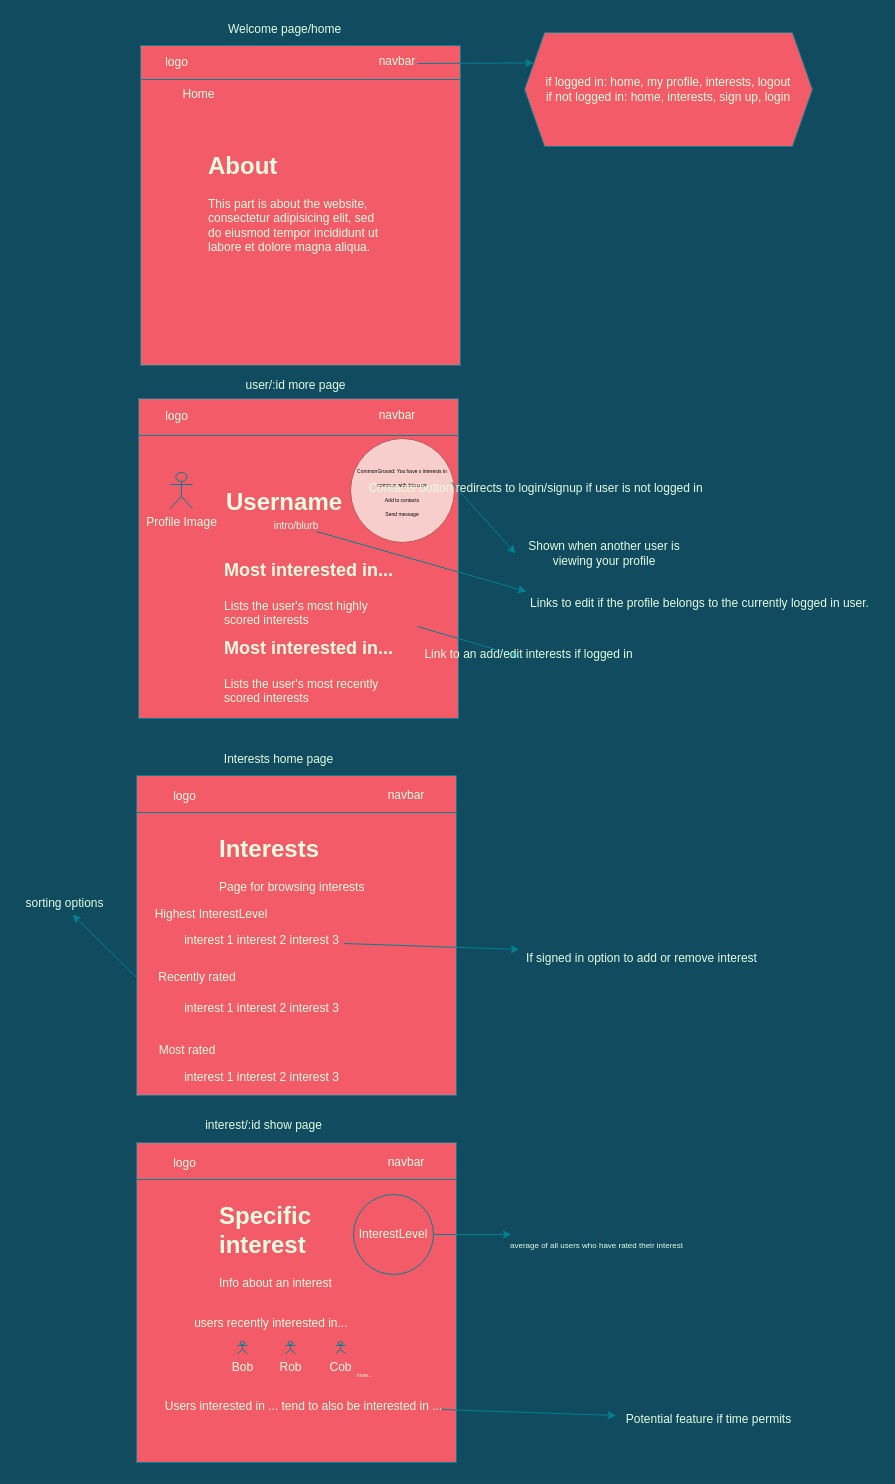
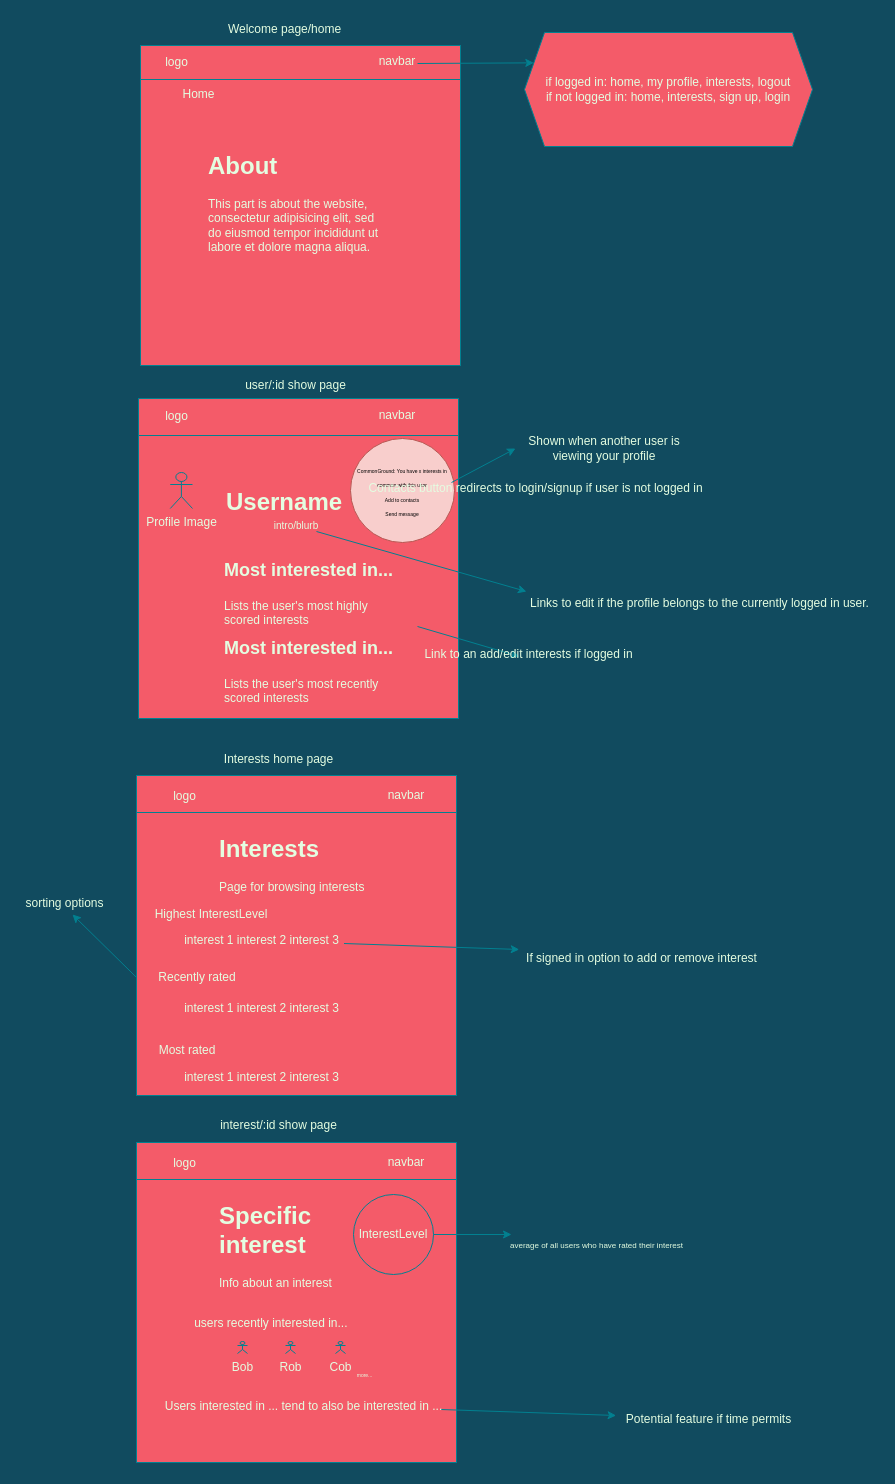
  <mxCell id="0" />
  <mxCell id="1" parent="0" />
  <mxCell id="2" value="" style="shape=internalStorage;whiteSpace=wrap;html=1;backgroundOutline=1;rounded=0;sketch=0;strokeColor=#028090;fillColor=#F45B69;fontColor=#E4FDE1;dx=0;dy=34;" vertex="1" parent="1"><mxGeometry x="140" y="45" width="320" height="320" as="geometry" /></mxCell>
  <mxCell id="3" value="Home" style="text;html=1;align=center;verticalAlign=middle;resizable=0;points=[];autosize=1;fontColor=#E4FDE1;" vertex="1" parent="1"><mxGeometry x="177" y="85" width="42" height="18" as="geometry" /></mxCell>
  <mxCell id="4" value="&lt;h1&gt;About&lt;/h1&gt;&lt;p&gt;This part is about the website, consectetur adipisicing elit, sed do eiusmod tempor incididunt ut labore et dolore magna aliqua.&lt;/p&gt;" style="text;html=1;strokeColor=none;fillColor=none;spacing=5;spacingTop=-20;whiteSpace=wrap;overflow=hidden;rounded=0;sketch=0;fontColor=#E4FDE1;" vertex="1" parent="1"><mxGeometry x="203" y="146" width="190" height="120" as="geometry" /></mxCell>
  <mxCell id="5" value="navbar" style="text;html=1;strokeColor=none;fillColor=none;align=center;verticalAlign=middle;whiteSpace=wrap;rounded=0;sketch=0;fontColor=#E4FDE1;" vertex="1" parent="1"><mxGeometry x="377" y="51" width="40" height="20" as="geometry" /></mxCell>
  <mxCell id="6" value="logo&lt;br&gt;" style="text;html=1;align=center;verticalAlign=middle;resizable=0;points=[];autosize=1;fontColor=#E4FDE1;" vertex="1" parent="1"><mxGeometry x="159" y="53" width="33" height="18" as="geometry" /></mxCell>
  <mxCell id="7" value="" style="endArrow=classic;html=1;strokeColor=#028090;fillColor=#F45B69;fontColor=#E4FDE1;entryX=0;entryY=0.25;entryDx=0;entryDy=0;" edge="1" parent="1" target="8"><mxGeometry width="50" height="50" relative="1" as="geometry"><mxPoint x="417" y="63" as="sourcePoint" /><mxPoint x="523" y="75" as="targetPoint" /></mxGeometry></mxCell>
  <mxCell id="8" value="&lt;span style=&quot;text-align: left&quot;&gt;if logged in: home, my profile, interests, logout&lt;br&gt;if not logged in: home, interests, sign up, login&lt;br&gt;&lt;/span&gt;" style="shape=hexagon;perimeter=hexagonPerimeter2;whiteSpace=wrap;html=1;fixedSize=1;rounded=0;sketch=0;strokeColor=#028090;fillColor=#F45B69;fontColor=#E4FDE1;" vertex="1" parent="1"><mxGeometry x="524" y="32" width="288" height="114" as="geometry" /></mxCell>
  <mxCell id="9" value="" style="shape=internalStorage;whiteSpace=wrap;html=1;backgroundOutline=1;rounded=0;sketch=0;strokeColor=#028090;fillColor=#F45B69;fontColor=#E4FDE1;dx=0;dy=37;" vertex="1" parent="1"><mxGeometry x="138" y="398" width="320" height="320" as="geometry" /></mxCell>
  <mxCell id="10" value="navbar" style="text;html=1;strokeColor=none;fillColor=none;align=center;verticalAlign=middle;whiteSpace=wrap;rounded=0;sketch=0;fontColor=#E4FDE1;" vertex="1" parent="1"><mxGeometry x="377" y="405" width="40" height="20" as="geometry" /></mxCell>
  <mxCell id="11" value="logo&lt;br&gt;" style="text;html=1;align=center;verticalAlign=middle;resizable=0;points=[];autosize=1;fontColor=#E4FDE1;" vertex="1" parent="1"><mxGeometry x="159" y="407" width="33" height="18" as="geometry" /></mxCell>
  <mxCell id="12" value="Profile Image" style="shape=umlActor;verticalLabelPosition=bottom;verticalAlign=top;html=1;outlineConnect=0;rounded=0;sketch=0;strokeColor=#028090;fillColor=#F45B69;fontColor=#E4FDE1;" vertex="1" parent="1"><mxGeometry x="169.75" y="472" width="22.25" height="36" as="geometry" /></mxCell>
  <mxCell id="13" value="&lt;h1&gt;Username&lt;/h1&gt;&lt;p&gt;&lt;/p&gt;" style="text;html=1;strokeColor=none;fillColor=none;spacing=5;spacingTop=-20;whiteSpace=wrap;overflow=hidden;rounded=0;sketch=0;fontColor=#E4FDE1;" vertex="1" parent="1"><mxGeometry x="221" y="482" width="165" height="40" as="geometry" /></mxCell>
  <mxCell id="14" value="&lt;font style=&quot;font-size: 10px&quot;&gt;intro/blurb&lt;/font&gt;" style="text;html=1;strokeColor=none;fillColor=none;align=center;verticalAlign=middle;whiteSpace=wrap;rounded=0;sketch=0;fontColor=#E4FDE1;" vertex="1" parent="1"><mxGeometry x="275.5" y="515" width="40" height="20" as="geometry" /></mxCell>
  <mxCell id="15" value="&lt;h1&gt;&lt;font style=&quot;font-size: 18px&quot;&gt;Most interested in...&lt;/font&gt;&lt;/h1&gt;&lt;div&gt;Lists the user's most highly scored interests&lt;/div&gt;" style="text;html=1;strokeColor=none;fillColor=none;spacing=5;spacingTop=-20;whiteSpace=wrap;overflow=hidden;rounded=0;sketch=0;fontColor=#E4FDE1;" vertex="1" parent="1"><mxGeometry x="218.5" y="548" width="190" height="120" as="geometry" /></mxCell>
  <mxCell id="16" value="&lt;h1&gt;&lt;font style=&quot;font-size: 18px&quot;&gt;Most interested in...&lt;/font&gt;&lt;/h1&gt;&lt;div&gt;Lists the user's most recently scored interests&lt;/div&gt;" style="text;html=1;strokeColor=none;fillColor=none;spacing=5;spacingTop=-20;whiteSpace=wrap;overflow=hidden;rounded=0;sketch=0;fontColor=#E4FDE1;" vertex="1" parent="1"><mxGeometry x="218.5" y="626" width="194.5" height="79" as="geometry" /></mxCell>
  <mxCell id="17" value="&lt;font style=&quot;font-size: 5px&quot;&gt;CommonGround: You have x interests in common with this user&lt;br&gt;Add to contacts&lt;br&gt;Send message&lt;br&gt;&lt;/font&gt;" style="ellipse;whiteSpace=wrap;html=1;aspect=fixed;rounded=0;sketch=0;fillColor=#f8cecc;strokeColor=#b85450;" vertex="1" parent="1"><mxGeometry x="350" y="438" width="104" height="104" as="geometry" /></mxCell>
  <mxCell id="18" value="" style="endArrow=classic;html=1;strokeColor=#028090;fillColor=#F45B69;fontColor=#E4FDE1;entryX=0;entryY=0.5;entryDx=0;entryDy=0;" edge="1" parent="1" target="19"><mxGeometry width="50" height="50" relative="1" as="geometry"><mxPoint x="451" y="482" as="sourcePoint" /><mxPoint x="508" y="449" as="targetPoint" /></mxGeometry></mxCell>
- <mxCell id="19" value="Shown when another user is viewing your profile" style="text;html=1;strokeColor=none;fillColor=none;align=center;verticalAlign=middle;whiteSpace=wrap;rounded=0;sketch=0;fontColor=#E4FDE1;" vertex="1" parent="1"><mxGeometry x="515" y="536" width="178" height="34" as="geometry" /></mxCell>
+ <mxCell id="19" value="Shown when another user is viewing your profile" style="text;html=1;strokeColor=none;fillColor=none;align=center;verticalAlign=middle;whiteSpace=wrap;rounded=0;sketch=0;fontColor=#E4FDE1;" vertex="1" parent="1"><mxGeometry x="515" y="431" width="178" height="34" as="geometry" /></mxCell>
  <mxCell id="20" value="" style="endArrow=classic;html=1;strokeColor=#028090;fillColor=#F45B69;fontColor=#E4FDE1;" edge="1" parent="1"><mxGeometry width="50" height="50" relative="1" as="geometry"><mxPoint x="316" y="531" as="sourcePoint" /><mxPoint x="526" y="591" as="targetPoint" /></mxGeometry></mxCell>
  <mxCell id="21" value="Links to edit if the profile belongs to the currently logged in user." style="text;html=1;align=center;verticalAlign=middle;resizable=0;points=[];autosize=1;fontColor=#E4FDE1;" vertex="1" parent="1"><mxGeometry x="524" y="594" width="349" height="18" as="geometry" /></mxCell>
  <mxCell id="22" value="" style="endArrow=classic;html=1;strokeColor=#028090;fillColor=#F45B69;fontColor=#E4FDE1;" edge="1" parent="1"><mxGeometry width="50" height="50" relative="1" as="geometry"><mxPoint x="417" y="626" as="sourcePoint" /><mxPoint x="519" y="656" as="targetPoint" /></mxGeometry></mxCell>
  <mxCell id="23" value="Link to an add/edit interests if logged in" style="text;html=1;align=center;verticalAlign=middle;resizable=0;points=[];autosize=1;fontColor=#E4FDE1;" vertex="1" parent="1"><mxGeometry x="419" y="645" width="218" height="18" as="geometry" /></mxCell>
- <mxCell id="24" value="user/:id more page" style="text;html=1;align=center;verticalAlign=middle;resizable=0;points=[];autosize=1;fontColor=#E4FDE1;" vertex="1" parent="1"><mxGeometry x="239" y="376" width="111" height="18" as="geometry" /></mxCell>
+ <mxCell id="24" value="user/:id show page" style="text;html=1;align=center;verticalAlign=middle;resizable=0;points=[];autosize=1;fontColor=#E4FDE1;" vertex="1" parent="1"><mxGeometry x="239" y="376" width="111" height="18" as="geometry" /></mxCell>
  <mxCell id="25" value="Welcome page/home" style="text;html=1;align=center;verticalAlign=middle;resizable=0;points=[];autosize=1;fontColor=#E4FDE1;" vertex="1" parent="1"><mxGeometry x="222" y="20" width="123" height="18" as="geometry" /></mxCell>
  <mxCell id="26" value="" style="group" vertex="1" connectable="0" parent="1"><mxGeometry x="136" y="775" width="625.75" height="320" as="geometry" /></mxCell>
  <mxCell id="27" value="" style="shape=internalStorage;whiteSpace=wrap;html=1;backgroundOutline=1;rounded=0;sketch=0;strokeColor=#028090;fillColor=#F45B69;fontColor=#E4FDE1;dx=0;dy=37;" vertex="1" parent="26"><mxGeometry width="320" height="320" as="geometry" /></mxCell>
  <mxCell id="28" value="navbar" style="text;html=1;strokeColor=none;fillColor=none;align=center;verticalAlign=middle;whiteSpace=wrap;rounded=0;sketch=0;fontColor=#E4FDE1;" vertex="1" parent="26"><mxGeometry x="249.75" y="10" width="40" height="20" as="geometry" /></mxCell>
  <mxCell id="29" value="logo&lt;br&gt;" style="text;html=1;align=center;verticalAlign=middle;resizable=0;points=[];autosize=1;fontColor=#E4FDE1;" vertex="1" parent="26"><mxGeometry x="31.75" y="12" width="33" height="18" as="geometry" /></mxCell>
  <mxCell id="30" value="&lt;h1&gt;Interests&lt;/h1&gt;&lt;p&gt;Page for browsing interests&lt;/p&gt;" style="text;html=1;strokeColor=none;fillColor=none;spacing=5;spacingTop=-20;whiteSpace=wrap;overflow=hidden;rounded=0;sketch=0;fontColor=#E4FDE1;" vertex="1" parent="26"><mxGeometry x="77.75" y="54" width="190" height="120" as="geometry" /></mxCell>
  <mxCell id="31" value="interest 1 interest 2 interest 3" style="text;html=1;align=center;verticalAlign=middle;resizable=0;points=[];autosize=1;fontColor=#E4FDE1;" vertex="1" parent="26"><mxGeometry x="42.5" y="156" width="165" height="18" as="geometry" /></mxCell>
  <mxCell id="32" value="" style="endArrow=classic;html=1;strokeColor=#028090;fillColor=#F45B69;fontColor=#E4FDE1;" edge="1" parent="26"><mxGeometry x="-138.25" y="581" width="50" height="50" as="geometry"><mxPoint x="207.5" y="168" as="sourcePoint" /><mxPoint x="382.75" y="174" as="targetPoint" /></mxGeometry></mxCell>
  <mxCell id="33" value="If signed in option to add or remove interest" style="text;html=1;align=center;verticalAlign=middle;resizable=0;points=[];autosize=1;fontColor=#E4FDE1;" vertex="1" parent="26"><mxGeometry x="384.75" y="174" width="241" height="18" as="geometry" /></mxCell>
  <mxCell id="34" value="interest 1 interest 2 interest 3" style="text;html=1;align=center;verticalAlign=middle;resizable=0;points=[];autosize=1;fontColor=#E4FDE1;" vertex="1" parent="26"><mxGeometry x="42.5" y="224" width="165" height="18" as="geometry" /></mxCell>
  <mxCell id="35" value="interest 1 interest 2 interest 3" style="text;html=1;align=center;verticalAlign=middle;resizable=0;points=[];autosize=1;fontColor=#E4FDE1;" vertex="1" parent="26"><mxGeometry x="42.5" y="293" width="165" height="18" as="geometry" /></mxCell>
  <mxCell id="36" value="Highest InterestLevel" style="text;html=1;strokeColor=none;fillColor=none;align=center;verticalAlign=middle;whiteSpace=wrap;rounded=0;sketch=0;fontColor=#E4FDE1;" vertex="1" parent="26"><mxGeometry x="14" y="129" width="122" height="20" as="geometry" /></mxCell>
  <mxCell id="37" value="Recently rated" style="text;html=1;strokeColor=none;fillColor=none;align=center;verticalAlign=middle;whiteSpace=wrap;rounded=0;sketch=0;fontColor=#E4FDE1;" vertex="1" parent="26"><mxGeometry y="192" width="122" height="20" as="geometry" /></mxCell>
  <mxCell id="38" value="Interests home page" style="text;html=1;align=center;verticalAlign=middle;resizable=0;points=[];autosize=1;fontColor=#E4FDE1;" vertex="1" parent="1"><mxGeometry x="218.5" y="750" width="119" height="18" as="geometry" /></mxCell>
  <mxCell id="39" value="Contacts button redirects to login/signup if user is not logged in" style="text;html=1;align=center;verticalAlign=middle;resizable=0;points=[];autosize=1;fontColor=#E4FDE1;" vertex="1" parent="1"><mxGeometry x="363" y="479" width="344" height="18" as="geometry" /></mxCell>
- <mxCell id="40" value="interest/:id show page" style="text;html=1;align=center;verticalAlign=middle;resizable=0;points=[];autosize=1;fontColor=#E4FDE1;" vertex="1" parent="1"><mxGeometry x="199.5" y="1116" width="127" height="18" as="geometry" /></mxCell>
+ <mxCell id="40" value="interest/:id show page" style="text;html=1;align=center;verticalAlign=middle;resizable=0;points=[];autosize=1;fontColor=#E4FDE1;" vertex="1" parent="1"><mxGeometry x="214.5" y="1116" width="127" height="18" as="geometry" /></mxCell>
  <mxCell id="41" value="" style="shape=internalStorage;whiteSpace=wrap;html=1;backgroundOutline=1;rounded=0;sketch=0;strokeColor=#028090;fillColor=#F45B69;fontColor=#E4FDE1;dx=0;dy=37;" vertex="1" parent="1"><mxGeometry x="136" y="1142" width="320" height="320" as="geometry" /></mxCell>
  <mxCell id="42" value="navbar" style="text;html=1;strokeColor=none;fillColor=none;align=center;verticalAlign=middle;whiteSpace=wrap;rounded=0;sketch=0;fontColor=#E4FDE1;" vertex="1" parent="1"><mxGeometry x="385.75" y="1152" width="40" height="20" as="geometry" /></mxCell>
  <mxCell id="43" value="logo&lt;br&gt;" style="text;html=1;align=center;verticalAlign=middle;resizable=0;points=[];autosize=1;fontColor=#E4FDE1;" vertex="1" parent="1"><mxGeometry x="167.75" y="1154" width="33" height="18" as="geometry" /></mxCell>
  <mxCell id="44" value="&lt;h1&gt;Specific interest&lt;/h1&gt;&lt;p&gt;Info about an interest&lt;/p&gt;" style="text;html=1;strokeColor=none;fillColor=none;spacing=5;spacingTop=-20;whiteSpace=wrap;overflow=hidden;rounded=0;sketch=0;fontColor=#E4FDE1;" vertex="1" parent="1"><mxGeometry x="213.75" y="1196" width="190" height="120" as="geometry" /></mxCell>
  <mxCell id="45" value="users recently interested in...&amp;nbsp;" style="text;html=1;align=center;verticalAlign=middle;resizable=0;points=[];autosize=1;fontColor=#E4FDE1;" vertex="1" parent="1"><mxGeometry x="188" y="1314" width="167" height="18" as="geometry" /></mxCell>
  <mxCell id="46" value="" style="endArrow=classic;html=1;strokeColor=#028090;fillColor=#F45B69;fontColor=#E4FDE1;" edge="1" parent="1"><mxGeometry x="-43.37" y="1048" width="50" height="50" as="geometry"><mxPoint x="440.38" y="1409" as="sourcePoint" /><mxPoint x="615.63" y="1415" as="targetPoint" /></mxGeometry></mxCell>
  <mxCell id="47" value="Potential feature if time permits&lt;br&gt;" style="text;html=1;align=center;verticalAlign=middle;resizable=0;points=[];autosize=1;fontColor=#E4FDE1;" vertex="1" parent="1"><mxGeometry x="620" y="1410" width="175" height="18" as="geometry" /></mxCell>
  <mxCell id="48" value="Users interested in ... tend to also be interested in ..." style="text;html=1;align=center;verticalAlign=middle;resizable=0;points=[];autosize=1;fontColor=#E4FDE1;" vertex="1" parent="1"><mxGeometry x="159" y="1397" width="287" height="18" as="geometry" /></mxCell>
  <mxCell id="49" value="Bob" style="shape=umlActor;verticalLabelPosition=bottom;verticalAlign=top;html=1;outlineConnect=0;rounded=0;sketch=0;strokeColor=#028090;fillColor=#F45B69;fontColor=#E4FDE1;" vertex="1" parent="1"><mxGeometry x="237" y="1341" width="10" height="12" as="geometry" /></mxCell>
  <mxCell id="50" value="Rob" style="shape=umlActor;verticalLabelPosition=bottom;verticalAlign=top;html=1;outlineConnect=0;rounded=0;sketch=0;strokeColor=#028090;fillColor=#F45B69;fontColor=#E4FDE1;" vertex="1" parent="1"><mxGeometry x="285" y="1341" width="10" height="12" as="geometry" /></mxCell>
  <mxCell id="51" value="Cob" style="shape=umlActor;verticalLabelPosition=bottom;verticalAlign=top;html=1;outlineConnect=0;rounded=0;sketch=0;strokeColor=#028090;fillColor=#F45B69;fontColor=#E4FDE1;" vertex="1" parent="1"><mxGeometry x="335" y="1341" width="10" height="12" as="geometry" /></mxCell>
  <mxCell id="52" value="&lt;font style=&quot;font-size: 5px&quot;&gt;more...&lt;/font&gt;" style="text;html=1;align=center;verticalAlign=middle;resizable=0;points=[];autosize=1;fontColor=#E4FDE1;" vertex="1" parent="1"><mxGeometry x="351" y="1363" width="26" height="20" as="geometry" /></mxCell>
  <mxCell id="53" value="InterestLevel" style="ellipse;whiteSpace=wrap;html=1;aspect=fixed;rounded=0;sketch=0;strokeColor=#028090;fillColor=#F45B69;fontColor=#E4FDE1;" vertex="1" parent="1"><mxGeometry x="353" y="1194" width="80" height="80" as="geometry" /></mxCell>
  <mxCell id="54" value="" style="endArrow=classic;html=1;strokeColor=#028090;fillColor=#F45B69;fontColor=#E4FDE1;exitX=1;exitY=0.5;exitDx=0;exitDy=0;" edge="1" parent="1" source="53"><mxGeometry width="50" height="50" relative="1" as="geometry"><mxPoint x="479" y="1267" as="sourcePoint" /><mxPoint x="511" y="1234" as="targetPoint" /></mxGeometry></mxCell>
  <mxCell id="55" value="&lt;font style=&quot;font-size: 8px&quot;&gt;average of all users who have rated their interest&lt;/font&gt;" style="text;html=1;align=center;verticalAlign=middle;resizable=0;points=[];autosize=1;fontColor=#E4FDE1;" vertex="1" parent="1"><mxGeometry x="504" y="1234" width="183" height="20" as="geometry" /></mxCell>
  <mxCell id="56" value="Most rated" style="text;html=1;strokeColor=none;fillColor=none;align=center;verticalAlign=middle;whiteSpace=wrap;rounded=0;sketch=0;fontColor=#E4FDE1;" vertex="1" parent="1"><mxGeometry x="126" y="1040" width="122" height="20" as="geometry" /></mxCell>
  <mxCell id="57" value="" style="endArrow=classic;html=1;strokeColor=#028090;fillColor=#F45B69;fontColor=#E4FDE1;exitX=-0.001;exitY=0.63;exitDx=0;exitDy=0;exitPerimeter=0;" edge="1" parent="1" source="27"><mxGeometry width="50" height="50" relative="1" as="geometry"><mxPoint x="22" y="964" as="sourcePoint" /><mxPoint x="72" y="914" as="targetPoint" /></mxGeometry></mxCell>
  <mxCell id="58" value="sorting options" style="text;html=1;align=center;verticalAlign=middle;resizable=0;points=[];autosize=1;fontColor=#E4FDE1;" vertex="1" parent="1"><mxGeometry x="20" y="894" width="88" height="18" as="geometry" /></mxCell>
